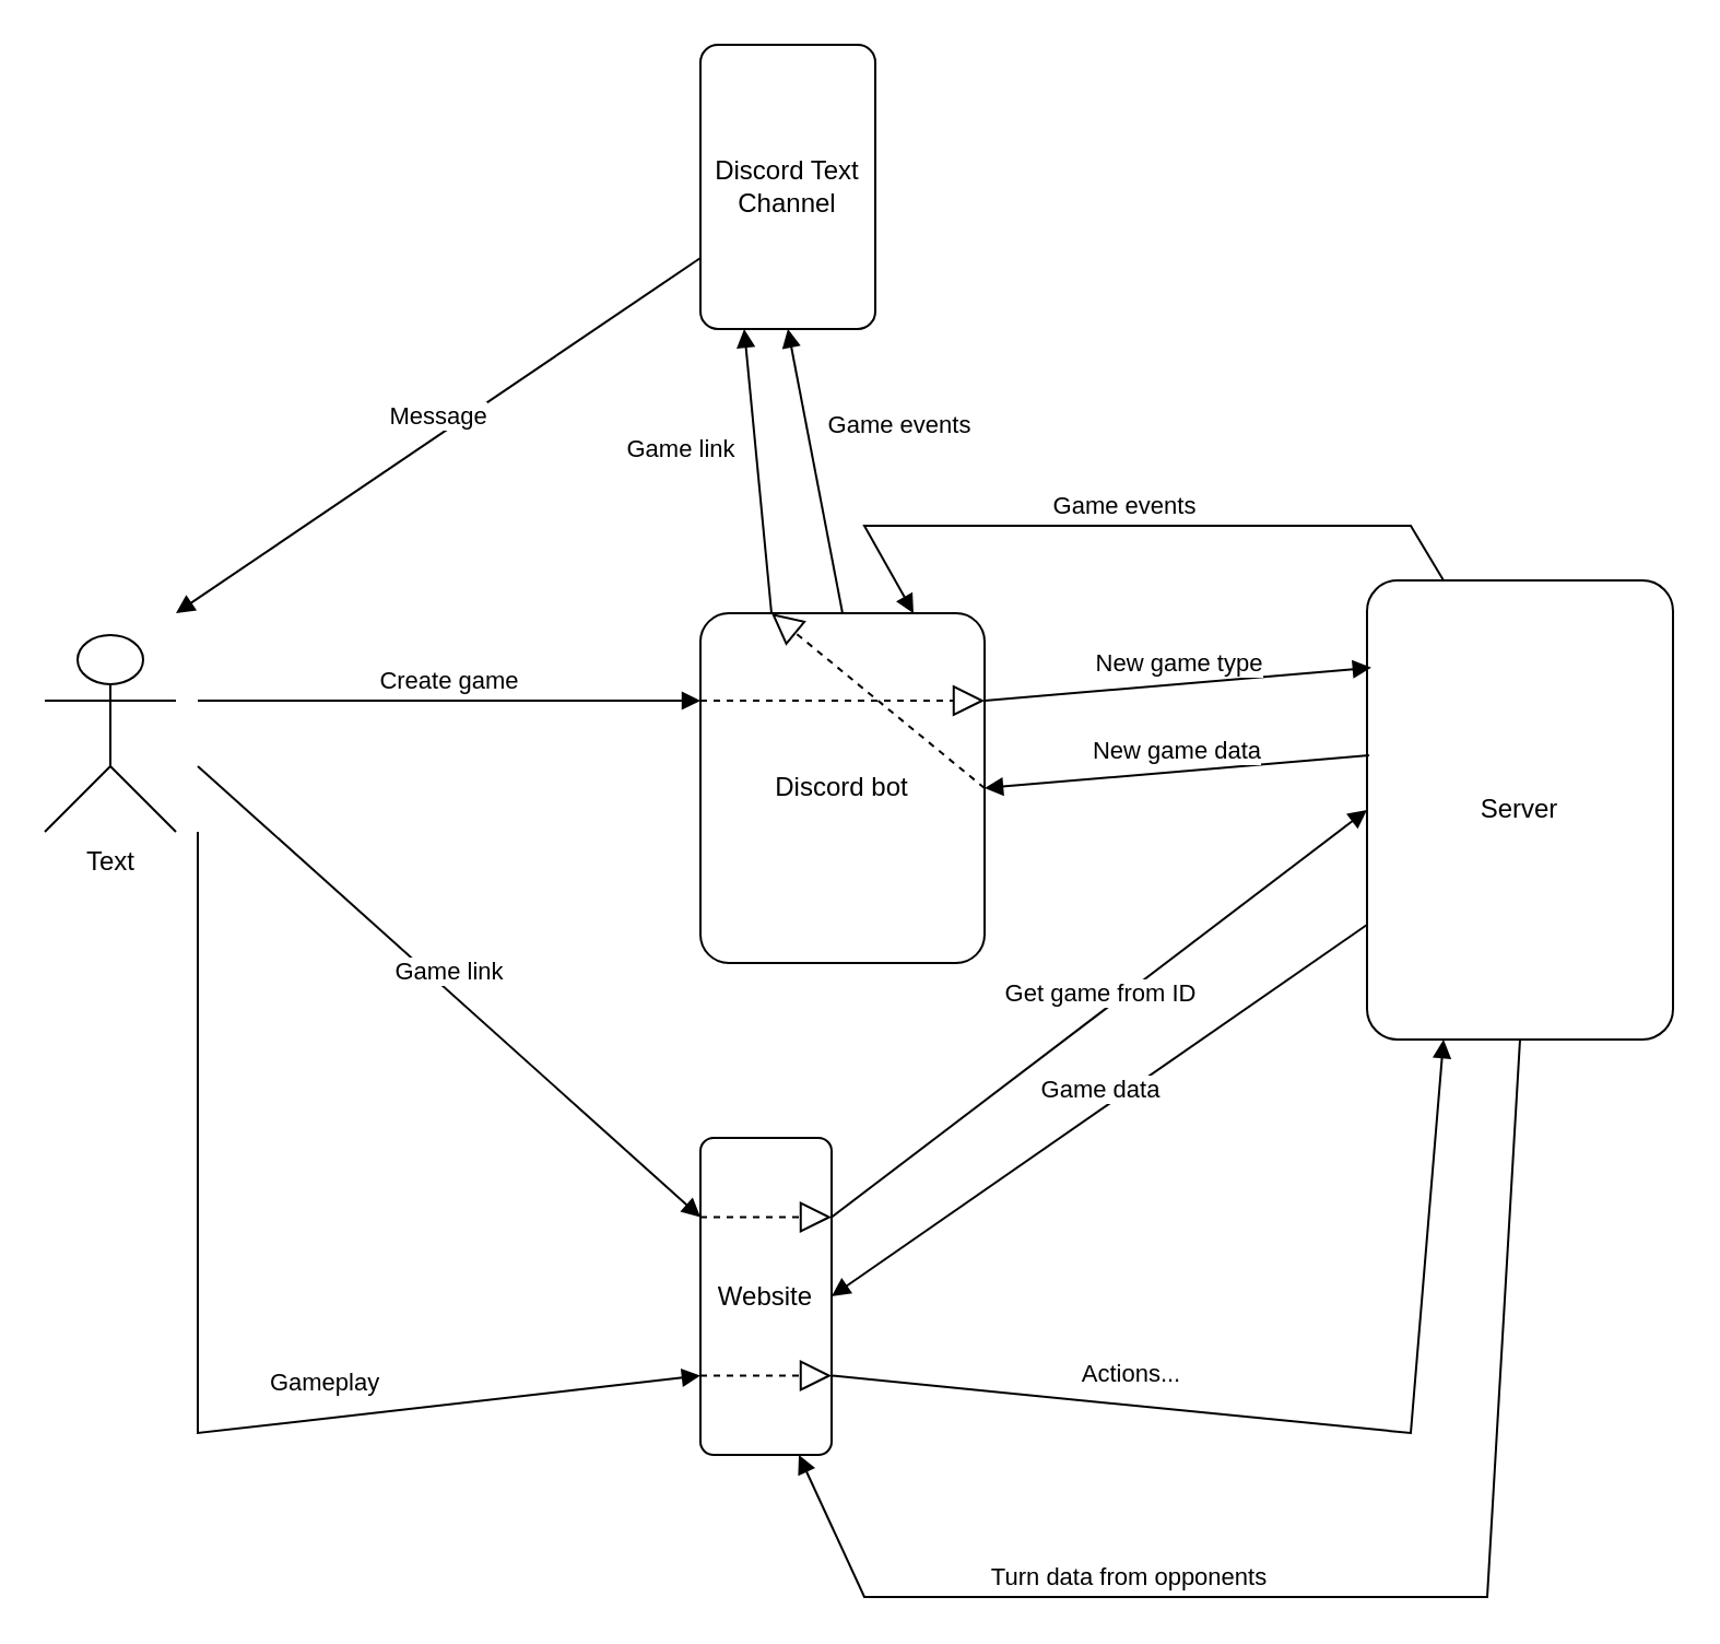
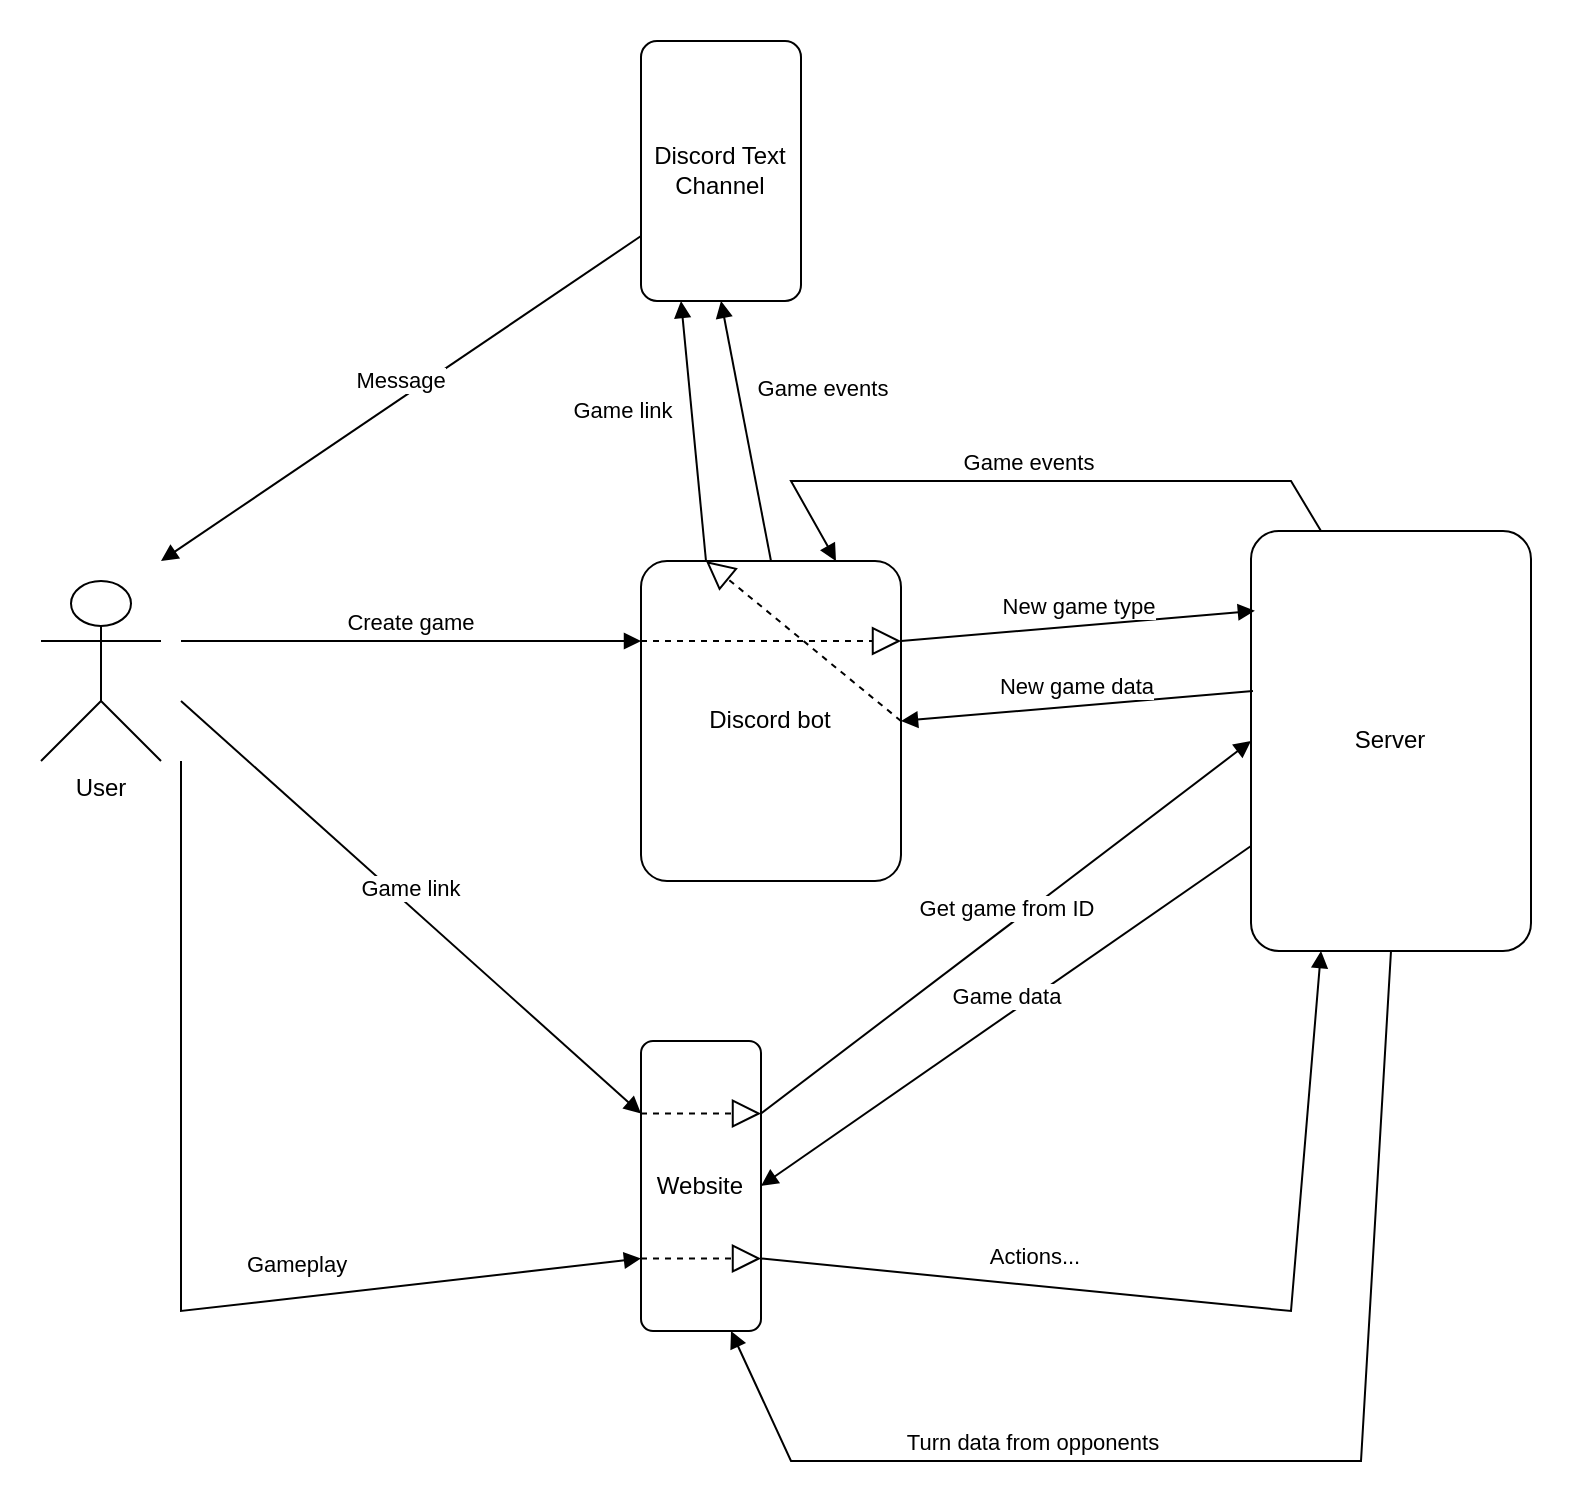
  <mxCell id="0" />
  <mxCell id="1" parent="0" />
- <mxCell id="2" value="Text" style="shape=umlActor;verticalLabelPosition=bottom;verticalAlign=top;html=1;outlineConnect=0;fillColor=default;strokeColor=default;fontColor=default;" vertex="1" parent="1"><mxGeometry x="20" y="290" width="60" height="90" as="geometry" /></mxCell>
+ <mxCell id="2" value="User" style="shape=umlActor;verticalLabelPosition=bottom;verticalAlign=top;html=1;outlineConnect=0;fillColor=default;strokeColor=default;fontColor=default;" vertex="1" parent="1"><mxGeometry x="20" y="290" width="60" height="90" as="geometry" /></mxCell>
  <mxCell id="3" value="Discord bot" style="rounded=1;arcSize=10;whiteSpace=wrap;html=1;align=center;fontColor=default;strokeColor=default;fillColor=default;" vertex="1" parent="1"><mxGeometry x="320" y="280" width="130" height="160" as="geometry" /></mxCell>
  <mxCell id="4" value="Create game" style="html=1;verticalAlign=bottom;endArrow=block;rounded=0;labelBackgroundColor=default;fontColor=default;strokeColor=default;entryX=0;entryY=0.25;entryDx=0;entryDy=0;fillColor=default;" edge="1" parent="1" target="3"><mxGeometry width="80" relative="1" as="geometry"><mxPoint x="90" y="320" as="sourcePoint" /><mxPoint x="250" y="300" as="targetPoint" /></mxGeometry></mxCell>
  <mxCell id="5" value="Game link" style="html=1;verticalAlign=bottom;endArrow=block;rounded=0;labelBackgroundColor=default;fontColor=default;strokeColor=default;fillColor=default;entryX=0.25;entryY=1;entryDx=0;entryDy=0;exitX=0.25;exitY=0;exitDx=0;exitDy=0;" edge="1" parent="1" source="3" target="18"><mxGeometry x="0.077" y="35" width="80" relative="1" as="geometry"><mxPoint x="320" y="360" as="sourcePoint" /><mxPoint x="90" y="360" as="targetPoint" /><mxPoint as="offset" /></mxGeometry></mxCell>
  <mxCell id="6" value="Website" style="rounded=1;arcSize=10;whiteSpace=wrap;html=1;align=center;labelBackgroundColor=default;fontColor=default;strokeColor=default;fillColor=default;" vertex="1" parent="1"><mxGeometry x="320" y="520" width="60" height="145" as="geometry" /></mxCell>
  <mxCell id="7" style="edgeStyle=orthogonalEdgeStyle;rounded=0;orthogonalLoop=1;jettySize=auto;html=1;exitX=0.5;exitY=1;exitDx=0;exitDy=0;labelBackgroundColor=default;fontColor=default;strokeColor=default;fillColor=default;" edge="1" parent="1" source="6" target="6"><mxGeometry relative="1" as="geometry" /></mxCell>
  <mxCell id="8" value="Server" style="rounded=1;arcSize=10;whiteSpace=wrap;html=1;align=center;labelBackgroundColor=default;fontColor=default;strokeColor=default;fillColor=default;" vertex="1" parent="1"><mxGeometry x="625" y="265" width="140" height="210" as="geometry" /></mxCell>
  <mxCell id="9" value="New game type" style="html=1;verticalAlign=bottom;endArrow=block;rounded=0;labelBackgroundColor=default;fontColor=default;strokeColor=default;exitX=1;exitY=0.25;exitDx=0;exitDy=0;entryX=0.014;entryY=0.19;entryDx=0;entryDy=0;entryPerimeter=0;fillColor=default;" edge="1" parent="1" source="3" target="8"><mxGeometry width="80" relative="1" as="geometry"><mxPoint x="420" y="310" as="sourcePoint" /><mxPoint x="580" y="330" as="targetPoint" /></mxGeometry></mxCell>
  <mxCell id="10" value="New game data" style="html=1;verticalAlign=bottom;endArrow=block;rounded=0;labelBackgroundColor=default;fontColor=default;strokeColor=default;entryX=1;entryY=0.5;entryDx=0;entryDy=0;exitX=0.007;exitY=0.381;exitDx=0;exitDy=0;exitPerimeter=0;fillColor=default;" edge="1" parent="1" source="8" target="3"><mxGeometry width="80" relative="1" as="geometry"><mxPoint x="460" y="390" as="sourcePoint" /><mxPoint x="540" y="390" as="targetPoint" /></mxGeometry></mxCell>
  <mxCell id="11" value="Game link" style="html=1;verticalAlign=bottom;endArrow=block;rounded=0;labelBackgroundColor=default;fontColor=default;strokeColor=default;fillColor=default;entryX=0;entryY=0.25;entryDx=0;entryDy=0;" edge="1" parent="1" target="6"><mxGeometry width="80" relative="1" as="geometry"><mxPoint x="90" y="350" as="sourcePoint" /><mxPoint x="320" y="570" as="targetPoint" /></mxGeometry></mxCell>
  <mxCell id="12" value="Get game from ID" style="html=1;verticalAlign=bottom;endArrow=block;rounded=0;labelBackgroundColor=default;fontColor=default;strokeColor=default;exitX=1;exitY=0.25;exitDx=0;exitDy=0;entryX=0;entryY=0.5;entryDx=0;entryDy=0;fillColor=default;" edge="1" parent="1" source="6" target="8"><mxGeometry width="80" relative="1" as="geometry"><mxPoint x="450" y="560" as="sourcePoint" /><mxPoint x="570" y="565" as="targetPoint" /></mxGeometry></mxCell>
  <mxCell id="13" value="Game data" style="html=1;verticalAlign=bottom;endArrow=block;rounded=0;labelBackgroundColor=default;fontColor=default;strokeColor=default;exitX=0;exitY=0.75;exitDx=0;exitDy=0;entryX=1;entryY=0.5;entryDx=0;entryDy=0;fillColor=default;" edge="1" parent="1" source="8" target="6"><mxGeometry width="80" relative="1" as="geometry"><mxPoint x="560" y="609.5" as="sourcePoint" /><mxPoint x="640" y="609.5" as="targetPoint" /></mxGeometry></mxCell>
  <mxCell id="14" value="Gameplay" style="html=1;verticalAlign=bottom;endArrow=block;rounded=0;labelBackgroundColor=default;fontColor=default;strokeColor=default;entryX=0;entryY=0.75;entryDx=0;entryDy=0;fillColor=default;" edge="1" parent="1" target="6"><mxGeometry x="0.317" y="7" width="80" relative="1" as="geometry"><mxPoint x="90" y="380" as="sourcePoint" /><mxPoint x="170" y="480" as="targetPoint" /><Array as="points"><mxPoint x="90" y="655" /></Array><mxPoint as="offset" /></mxGeometry></mxCell>
  <mxCell id="15" value="Actions..." style="html=1;verticalAlign=bottom;endArrow=block;rounded=0;labelBackgroundColor=default;fontColor=default;strokeColor=default;exitX=1;exitY=0.75;exitDx=0;exitDy=0;entryX=0.25;entryY=1;entryDx=0;entryDy=0;fillColor=default;" edge="1" parent="1" source="6" target="8"><mxGeometry x="-0.385" y="5" width="80" relative="1" as="geometry"><mxPoint x="480" y="660" as="sourcePoint" /><mxPoint x="560" y="660" as="targetPoint" /><Array as="points"><mxPoint x="645" y="655" /></Array><mxPoint as="offset" /></mxGeometry></mxCell>
  <mxCell id="16" value="Turn data from opponents" style="html=1;verticalAlign=bottom;endArrow=block;rounded=0;labelBackgroundColor=default;fontColor=default;strokeColor=default;exitX=0.5;exitY=1;exitDx=0;exitDy=0;entryX=0.75;entryY=1;entryDx=0;entryDy=0;fillColor=default;" edge="1" parent="1" source="8" target="6"><mxGeometry x="0.369" width="80" relative="1" as="geometry"><mxPoint x="690" y="540" as="sourcePoint" /><mxPoint x="770" y="540" as="targetPoint" /><Array as="points"><mxPoint x="680" y="730" /><mxPoint x="395" y="730" /></Array><mxPoint as="offset" /></mxGeometry></mxCell>
  <mxCell id="17" value="Game events" style="html=1;verticalAlign=bottom;endArrow=block;rounded=0;labelBackgroundColor=default;fontColor=default;strokeColor=default;exitX=0.25;exitY=0;exitDx=0;exitDy=0;entryX=0.75;entryY=0;entryDx=0;entryDy=0;fillColor=default;" edge="1" parent="1" source="8" target="3"><mxGeometry x="-0.014" width="80" relative="1" as="geometry"><mxPoint x="670" y="250" as="sourcePoint" /><mxPoint x="510" y="210" as="targetPoint" /><Array as="points"><mxPoint x="645" y="240" /><mxPoint x="395" y="240" /></Array><mxPoint as="offset" /></mxGeometry></mxCell>
  <mxCell id="18" value="Discord Text Channel" style="rounded=1;arcSize=10;whiteSpace=wrap;html=1;align=center;labelBackgroundColor=default;fontColor=default;strokeColor=default;fillColor=default;" vertex="1" parent="1"><mxGeometry x="320" y="20" width="80" height="130" as="geometry" /></mxCell>
  <mxCell id="19" value="Game events" style="html=1;verticalAlign=bottom;endArrow=block;rounded=0;labelBackgroundColor=default;fontColor=default;strokeColor=default;fillColor=default;exitX=0.5;exitY=0;exitDx=0;exitDy=0;entryX=0.5;entryY=1;entryDx=0;entryDy=0;" edge="1" parent="1" source="3" target="18"><mxGeometry x="0.077" y="-40" width="80" relative="1" as="geometry"><mxPoint x="450" y="170" as="sourcePoint" /><mxPoint x="530" y="170" as="targetPoint" /><mxPoint as="offset" /></mxGeometry></mxCell>
  <mxCell id="20" value="Message" style="html=1;verticalAlign=bottom;endArrow=block;rounded=0;labelBackgroundColor=default;fontColor=default;strokeColor=default;fillColor=default;exitX=0;exitY=0.75;exitDx=0;exitDy=0;" edge="1" parent="1" source="18"><mxGeometry width="80" relative="1" as="geometry"><mxPoint x="170" y="120" as="sourcePoint" /><mxPoint x="80" y="280" as="targetPoint" /></mxGeometry></mxCell>
  <mxCell id="21" value="" style="endArrow=block;dashed=1;endFill=0;endSize=12;html=1;rounded=0;labelBackgroundColor=default;fontColor=default;strokeColor=default;fillColor=default;exitX=0;exitY=0.25;exitDx=0;exitDy=0;entryX=1;entryY=0.25;entryDx=0;entryDy=0;" edge="1" parent="1" source="3" target="3"><mxGeometry width="160" relative="1" as="geometry"><mxPoint x="280" y="460" as="sourcePoint" /><mxPoint x="400" y="410" as="targetPoint" /></mxGeometry></mxCell>
  <mxCell id="22" value="" style="endArrow=block;dashed=1;endFill=0;endSize=12;html=1;rounded=0;labelBackgroundColor=default;fontColor=default;strokeColor=default;fillColor=default;entryX=0.25;entryY=0;entryDx=0;entryDy=0;exitX=1;exitY=0.5;exitDx=0;exitDy=0;" edge="1" parent="1" source="3" target="3"><mxGeometry width="160" relative="1" as="geometry"><mxPoint x="160" y="384.5" as="sourcePoint" /><mxPoint x="320" y="384.5" as="targetPoint" /></mxGeometry></mxCell>
  <mxCell id="23" value="" style="endArrow=block;dashed=1;endFill=0;endSize=12;html=1;rounded=0;labelBackgroundColor=default;fontColor=default;strokeColor=default;fillColor=default;exitX=0;exitY=0.25;exitDx=0;exitDy=0;entryX=1;entryY=0.25;entryDx=0;entryDy=0;" edge="1" parent="1" source="6" target="6"><mxGeometry width="160" relative="1" as="geometry"><mxPoint x="240" y="590" as="sourcePoint" /><mxPoint x="400" y="590" as="targetPoint" /></mxGeometry></mxCell>
  <mxCell id="24" value="" style="endArrow=block;dashed=1;endFill=0;endSize=12;html=1;rounded=0;labelBackgroundColor=default;fontColor=default;strokeColor=default;fillColor=default;exitX=0;exitY=0.75;exitDx=0;exitDy=0;entryX=1;entryY=0.75;entryDx=0;entryDy=0;" edge="1" parent="1" source="6" target="6"><mxGeometry width="160" relative="1" as="geometry"><mxPoint x="180" y="710" as="sourcePoint" /><mxPoint x="340" y="710" as="targetPoint" /></mxGeometry></mxCell>
